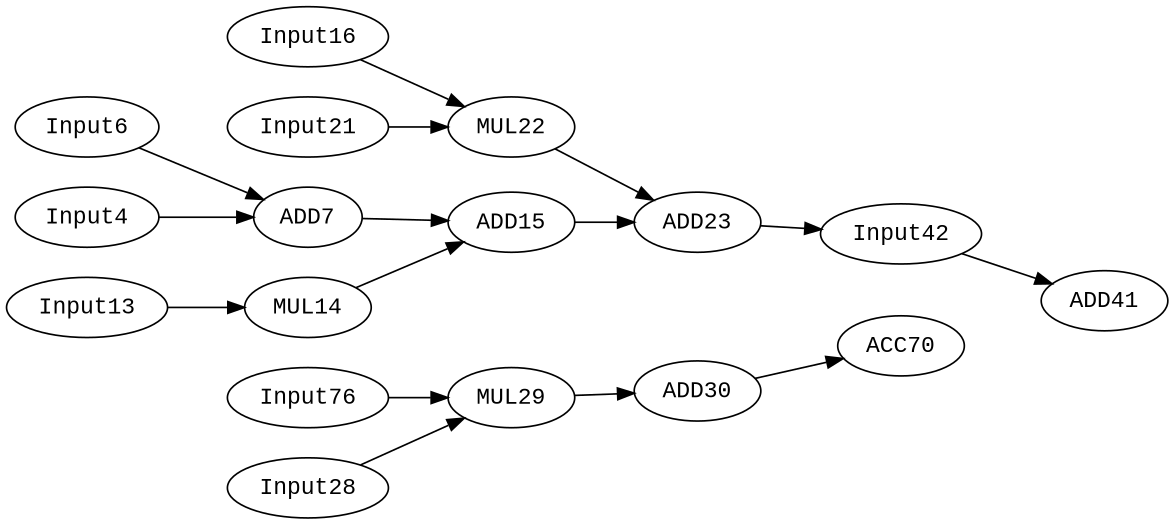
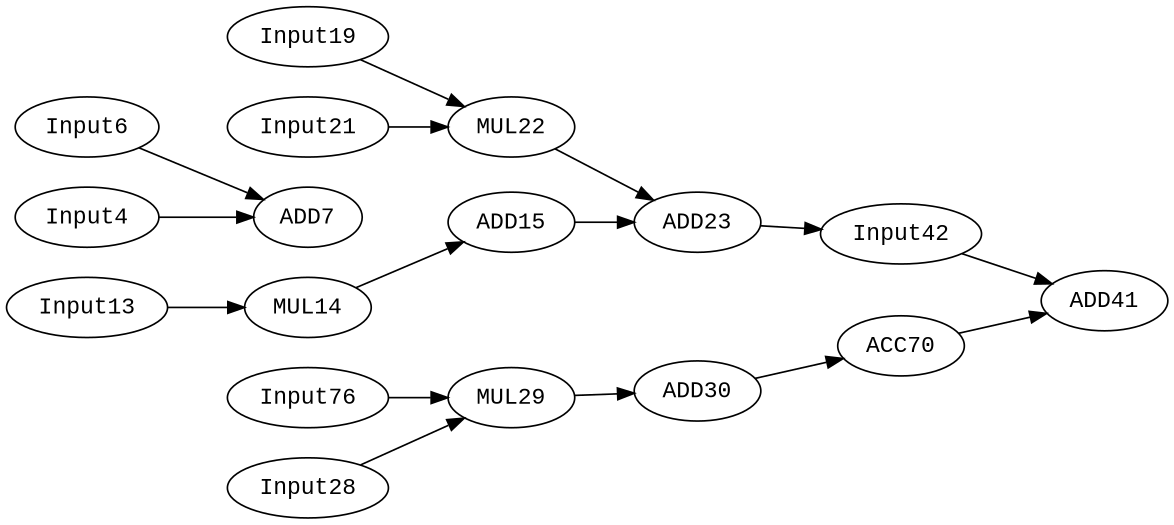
  digraph {
    fontname="Liberation Mono"
    rankdir=LR
    node [fontname="Liberation Mono" opcode=input]
    edge [fontname="Liberation Mono" operand=0]
    Input4 [offset="0, 0" pattern="16, 8, -112, 32" ref_name=input]
    n2 [label=ADD7 opcode=mul]
    ADD15 [opcode=add]
    Input6 [offset="0, 0" pattern="16, 8, -112, 32" ref_name=coefficients]
    ADD23 [opcode=add]
    MUL14 [opcode=mul]
    Input13 [offset="0, 4" pattern="16, 8, -112, 32" ref_name=coefficients]
    Input42 [offset="0, 0" pattern="0, 8, 4, 32" ref_name=output]
-   Input19 [offset="0, 8" pattern="16, 8, -112, 32" ref_name=input label=Input16]
+   Input19 [offset="0, 8" pattern="16, 8, -112, 32" ref_name=input]
    MUL22 [opcode=mul]
    Input21 [offset="0, 8" pattern="16, 8, -112, 32" ref_name=coefficients]
    ADD30 [opcode=add]
    ACC70 [acc_first=1 acc_params="0, 8, 1, 32" opcode=acc]
    n14 [label=Input76 offset="0, 12" pattern="16, 8, -112, 32" ref_name=input]
    MUL29 [opcode=mul]
    Input28 [offset="0, 12" pattern="16, 8, -112, 32" ref_name=coefficients]
    ADD41 [opcode=add]
    Input4 -> n2 [operand=1]
-   n2 -> ADD15 [operand=1]
    ADD15 -> ADD23 [operand=1]
    Input6 -> n2
    ADD23 -> Input42 [operand=1]
    MUL14 -> ADD15
    Input13 -> MUL14
    Input42 -> ADD41
    Input19 -> MUL22 [operand=1]
    MUL22 -> ADD23
    Input21 -> MUL22
    ADD30 -> ACC70
+   ACC70 -> ADD41 [operand=1]
    n14 -> MUL29 [operand=1]
    MUL29 -> ADD30
    Input28 -> MUL29
  }
